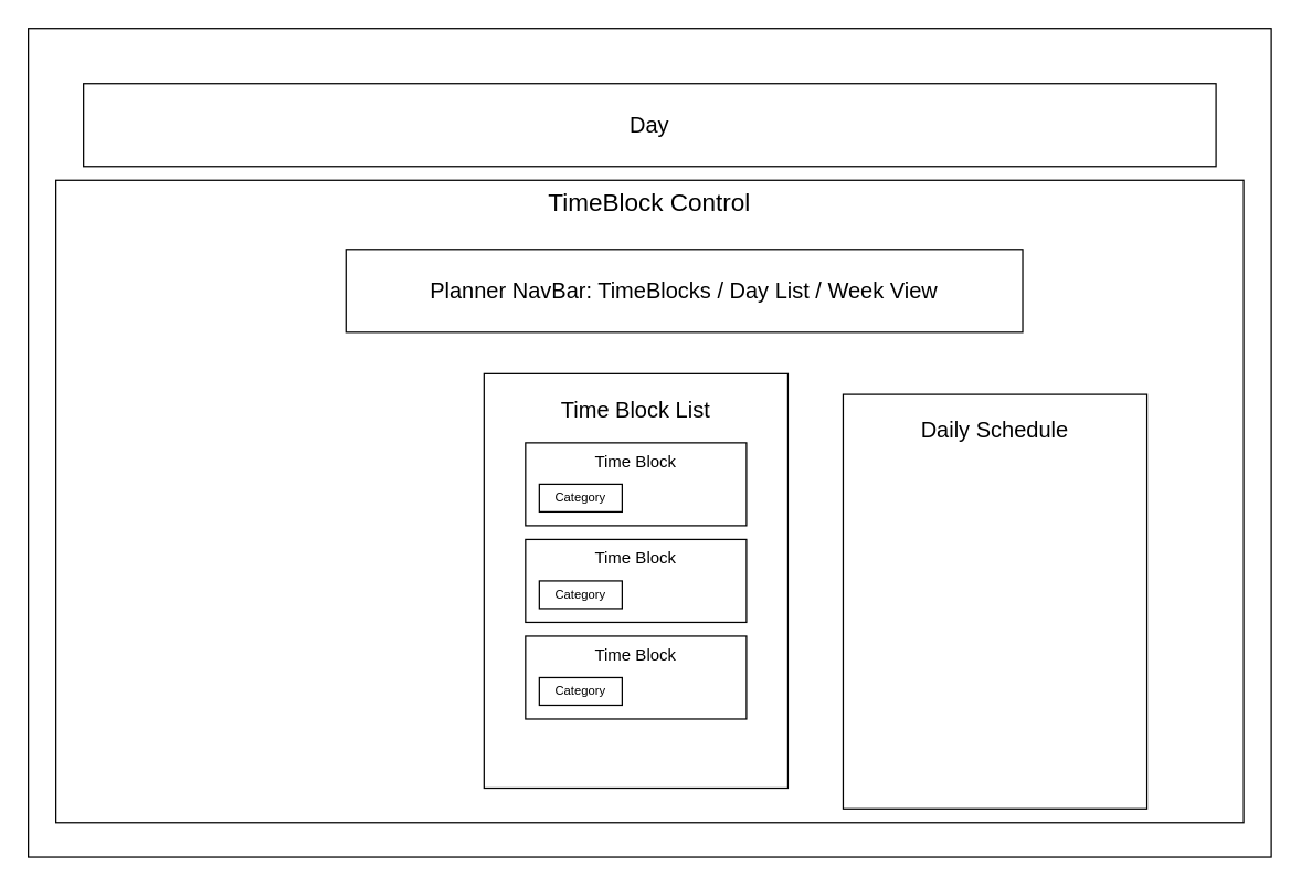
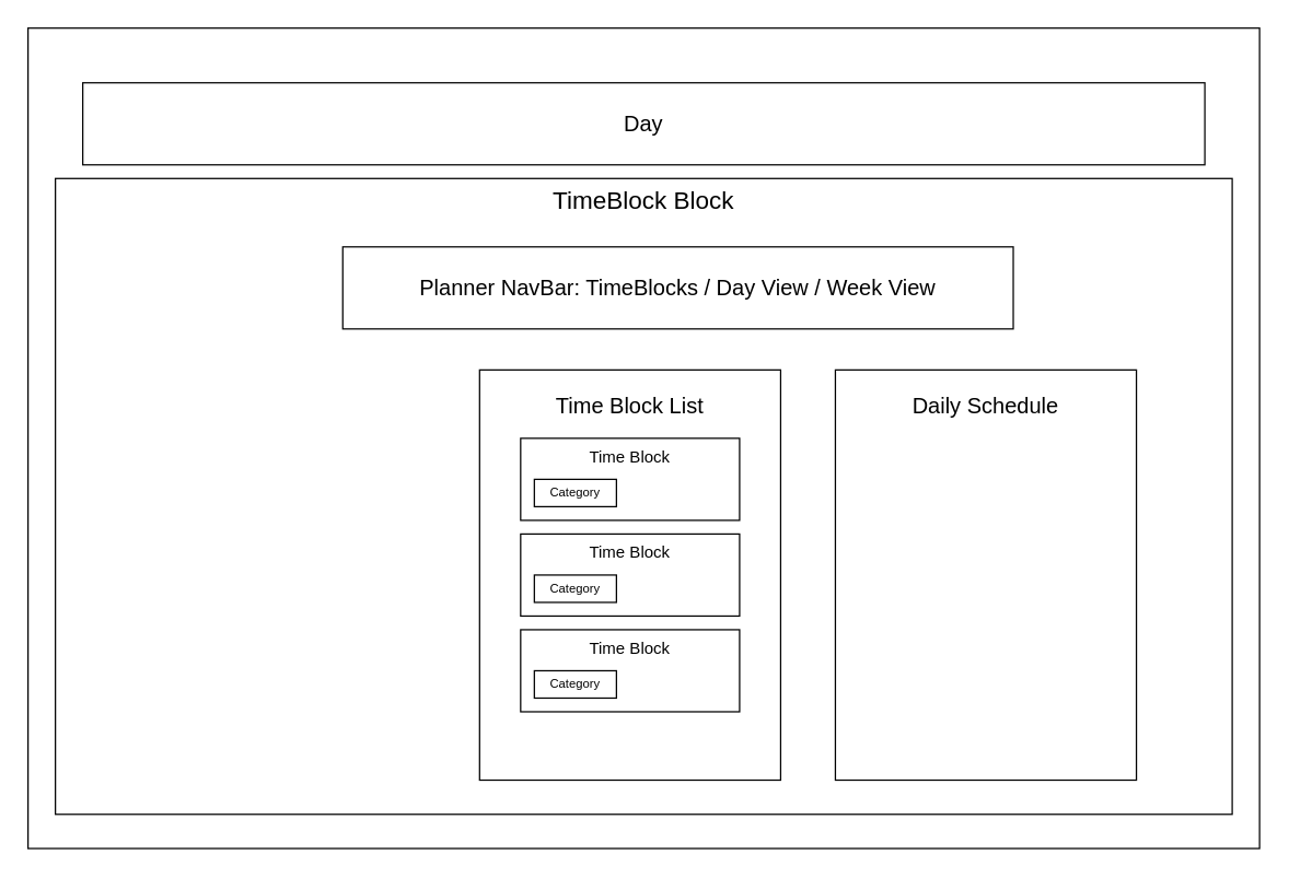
  <mxCell id="0" />
  <mxCell id="1" parent="0" />
  <mxCell id="2" value="" style="rounded=0;whiteSpace=wrap;html=1;fontSize=13;" parent="1" vertex="1"><mxGeometry x="20" y="20" width="900" height="600" as="geometry" /></mxCell>
- <mxCell id="3" value="TimeBlock Control" style="rounded=0;whiteSpace=wrap;html=1;verticalAlign=top;fontSize=18;" parent="1" vertex="1"><mxGeometry x="40" y="130" width="860" height="465" as="geometry" /></mxCell>
+ <mxCell id="3" value="TimeBlock Block" style="rounded=0;whiteSpace=wrap;html=1;verticalAlign=top;fontSize=18;" parent="1" vertex="1"><mxGeometry x="40" y="130" width="860" height="465" as="geometry" /></mxCell>
  <mxCell id="4" value="Time Block List" style="rounded=0;whiteSpace=wrap;html=1;spacingTop=10;verticalAlign=top;spacing=2;spacingBottom=0;horizontal=1;fontSize=16;" parent="1" vertex="1"><mxGeometry x="350" y="270" width="220" height="300" as="geometry" /></mxCell>
  <mxCell id="5" value="Time Block" style="rounded=0;whiteSpace=wrap;html=1;spacingLeft=0;verticalAlign=top;" parent="1" vertex="1"><mxGeometry x="380" y="320" width="160" height="60" as="geometry" /></mxCell>
  <mxCell id="6" value="Category" style="rounded=0;whiteSpace=wrap;html=1;fontSize=9;" parent="1" vertex="1"><mxGeometry x="390" y="350" width="60" height="20" as="geometry" /></mxCell>
- <mxCell id="7" value="Daily Schedule" style="rounded=0;whiteSpace=wrap;html=1;fontSize=16;verticalAlign=top;spacingTop=10;" parent="1" vertex="1"><mxGeometry x="610" y="285" width="220" height="300" as="geometry" /></mxCell>
+ <mxCell id="7" value="Daily Schedule" style="rounded=0;whiteSpace=wrap;html=1;fontSize=16;verticalAlign=top;spacingTop=10;" parent="1" vertex="1"><mxGeometry x="610" y="270" width="220" height="300" as="geometry" /></mxCell>
  <mxCell id="8" value="Time Block" style="rounded=0;whiteSpace=wrap;html=1;verticalAlign=top;" parent="1" vertex="1"><mxGeometry x="380" y="390" width="160" height="60" as="geometry" /></mxCell>
  <mxCell id="9" value="Time Block" style="rounded=0;whiteSpace=wrap;html=1;verticalAlign=top;" parent="1" vertex="1"><mxGeometry x="380" y="460" width="160" height="60" as="geometry" /></mxCell>
  <mxCell id="10" value="Category" style="rounded=0;whiteSpace=wrap;html=1;fontSize=9;" vertex="1" parent="1"><mxGeometry x="390" y="420" width="60" height="20" as="geometry" /></mxCell>
  <mxCell id="11" value="Category" style="rounded=0;whiteSpace=wrap;html=1;fontSize=9;" vertex="1" parent="1"><mxGeometry x="390" y="490" width="60" height="20" as="geometry" /></mxCell>
- <mxCell id="12" value="Planner NavBar: TimeBlocks / Day List / Week View" style="rounded=0;whiteSpace=wrap;html=1;fontSize=16;" vertex="1" parent="1"><mxGeometry x="250" y="180" width="490" height="60" as="geometry" /></mxCell>
+ <mxCell id="12" value="Planner NavBar: TimeBlocks / Day View / Week View" style="rounded=0;whiteSpace=wrap;html=1;fontSize=16;" vertex="1" parent="1"><mxGeometry x="250" y="180" width="490" height="60" as="geometry" /></mxCell>
  <mxCell id="13" value="Day" style="rounded=0;whiteSpace=wrap;html=1;fontSize=16;" vertex="1" parent="1"><mxGeometry x="60" y="60" width="820" height="60" as="geometry" /></mxCell>
